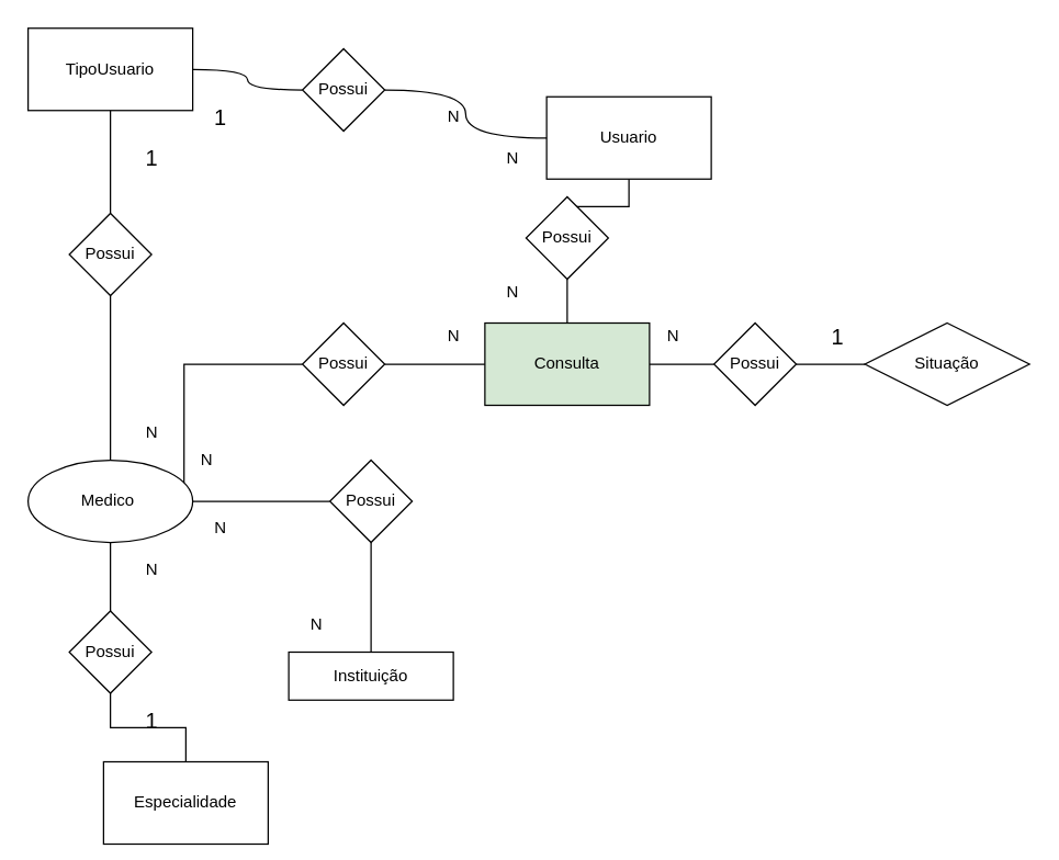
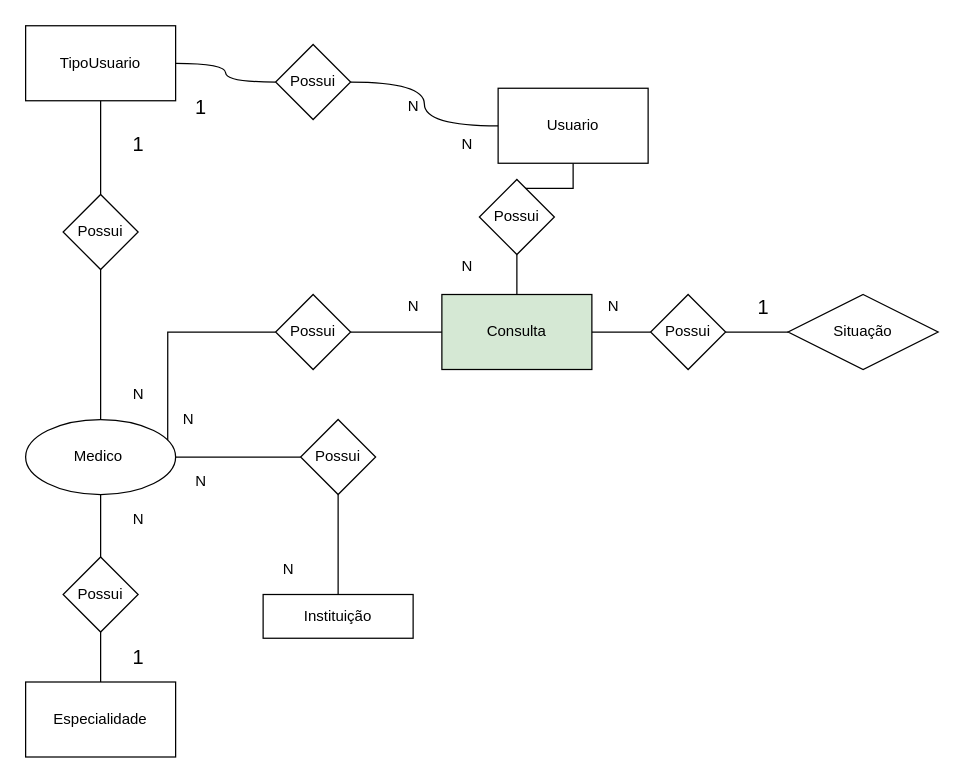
  <mxCell id="0" />
  <mxCell id="1" parent="0" />
  <mxCell id="2" style="edgeStyle=orthogonalEdgeStyle;rounded=0;orthogonalLoop=1;jettySize=auto;html=1;entryX=0.5;entryY=0;entryDx=0;entryDy=0;endArrow=none;endFill=0;" edge="1" parent="1" source="3" target="28"><mxGeometry relative="1" as="geometry" /></mxCell>
  <mxCell id="3" value="TipoUsuario" style="rounded=0;whiteSpace=wrap;html=1;" vertex="1" parent="1"><mxGeometry x="20" y="20" width="120" height="60" as="geometry" /></mxCell>
  <mxCell id="4" value="Situação" style="rhombus;whiteSpace=wrap;html=1;" vertex="1" parent="1"><mxGeometry x="630" y="235" width="120" height="60" as="geometry" /></mxCell>
  <mxCell id="5" value="Instituição" style="rounded=0;whiteSpace=wrap;html=1;" vertex="1" parent="1"><mxGeometry x="210" y="475" width="120" height="35" as="geometry" /></mxCell>
  <mxCell id="6" style="edgeStyle=orthogonalEdgeStyle;rounded=0;orthogonalLoop=1;jettySize=auto;html=1;endArrow=none;endFill=0;" edge="1" parent="1" source="7" target="26"><mxGeometry relative="1" as="geometry" /></mxCell>
  <mxCell id="7" value="Usuario" style="rounded=0;whiteSpace=wrap;html=1;" vertex="1" parent="1"><mxGeometry x="398" y="70" width="120" height="60" as="geometry" /></mxCell>
  <mxCell id="8" style="edgeStyle=orthogonalEdgeStyle;rounded=0;orthogonalLoop=1;jettySize=auto;html=1;endArrow=none;endFill=0;" edge="1" parent="1" source="9" target="24"><mxGeometry relative="1" as="geometry" /></mxCell>
- <mxCell id="9" value="Especialidade" style="rounded=0;whiteSpace=wrap;html=1;" vertex="1" parent="1"><mxGeometry x="75" y="555" width="120" height="60" as="geometry" /></mxCell>
+ <mxCell id="9" value="Especialidade" style="rounded=0;whiteSpace=wrap;html=1;" vertex="1" parent="1"><mxGeometry x="20" y="545" width="120" height="60" as="geometry" /></mxCell>
  <mxCell id="10" style="edgeStyle=orthogonalEdgeStyle;rounded=0;orthogonalLoop=1;jettySize=auto;html=1;endArrow=none;endFill=0;" edge="1" parent="1" source="12" target="24"><mxGeometry relative="1" as="geometry" /></mxCell>
  <mxCell id="11" style="edgeStyle=orthogonalEdgeStyle;rounded=0;orthogonalLoop=1;jettySize=auto;html=1;entryX=0;entryY=0.5;entryDx=0;entryDy=0;endArrow=none;endFill=0;" edge="1" parent="1" source="12" target="23"><mxGeometry relative="1" as="geometry" /></mxCell>
  <mxCell id="12" value="Medico&amp;nbsp;" style="ellipse;whiteSpace=wrap;html=1;" vertex="1" parent="1"><mxGeometry x="20" y="335" width="120" height="60" as="geometry" /></mxCell>
  <mxCell id="13" style="edgeStyle=orthogonalEdgeStyle;rounded=0;orthogonalLoop=1;jettySize=auto;html=1;entryX=0;entryY=0.5;entryDx=0;entryDy=0;endArrow=none;endFill=0;" edge="1" parent="1" source="14" target="30"><mxGeometry relative="1" as="geometry" /></mxCell>
  <mxCell id="14" value="Consulta" style="rounded=0;whiteSpace=wrap;html=1;fillColor=#d5e8d4;" vertex="1" parent="1"><mxGeometry x="353" y="235" width="120" height="60" as="geometry" /></mxCell>
  <mxCell id="15" value="&amp;nbsp;" style="text;html=1;align=center;verticalAlign=middle;resizable=0;points=[];autosize=1;" vertex="1" parent="1"><mxGeometry x="512" y="203" width="20" height="20" as="geometry" /></mxCell>
  <mxCell id="16" style="edgeStyle=orthogonalEdgeStyle;curved=1;rounded=0;orthogonalLoop=1;jettySize=auto;html=1;endArrow=none;endFill=0;" edge="1" parent="1" source="18" target="7"><mxGeometry relative="1" as="geometry" /></mxCell>
  <mxCell id="17" style="edgeStyle=orthogonalEdgeStyle;curved=1;rounded=0;orthogonalLoop=1;jettySize=auto;html=1;entryX=1;entryY=0.5;entryDx=0;entryDy=0;endArrow=none;endFill=0;" edge="1" parent="1" source="18" target="3"><mxGeometry relative="1" as="geometry" /></mxCell>
  <mxCell id="18" value="Possui" style="rhombus;whiteSpace=wrap;html=1;" vertex="1" parent="1"><mxGeometry x="220" y="35" width="60" height="60" as="geometry" /></mxCell>
  <mxCell id="19" style="edgeStyle=orthogonalEdgeStyle;rounded=0;orthogonalLoop=1;jettySize=auto;html=1;entryX=0;entryY=0.5;entryDx=0;entryDy=0;endArrow=none;endFill=0;" edge="1" parent="1" source="21" target="14"><mxGeometry relative="1" as="geometry" /></mxCell>
  <mxCell id="20" style="edgeStyle=orthogonalEdgeStyle;rounded=0;orthogonalLoop=1;jettySize=auto;html=1;entryX=1;entryY=0.25;entryDx=0;entryDy=0;endArrow=none;endFill=0;" edge="1" parent="1" source="21" target="12"><mxGeometry relative="1" as="geometry" /></mxCell>
  <mxCell id="21" value="Possui" style="rhombus;whiteSpace=wrap;html=1;" vertex="1" parent="1"><mxGeometry x="220" y="235" width="60" height="60" as="geometry" /></mxCell>
  <mxCell id="22" style="edgeStyle=orthogonalEdgeStyle;rounded=0;orthogonalLoop=1;jettySize=auto;html=1;endArrow=none;endFill=0;" edge="1" parent="1" source="23" target="5"><mxGeometry relative="1" as="geometry" /></mxCell>
  <mxCell id="23" value="Possui" style="rhombus;whiteSpace=wrap;html=1;" vertex="1" parent="1"><mxGeometry x="240" y="335" width="60" height="60" as="geometry" /></mxCell>
  <mxCell id="24" value="Possui" style="rhombus;whiteSpace=wrap;html=1;" vertex="1" parent="1"><mxGeometry x="50" y="445" width="60" height="60" as="geometry" /></mxCell>
  <mxCell id="25" style="edgeStyle=orthogonalEdgeStyle;rounded=0;orthogonalLoop=1;jettySize=auto;html=1;endArrow=none;endFill=0;" edge="1" parent="1" source="26" target="14"><mxGeometry relative="1" as="geometry" /></mxCell>
  <mxCell id="26" value="Possui" style="rhombus;whiteSpace=wrap;html=1;" vertex="1" parent="1"><mxGeometry x="383" y="143" width="60" height="60" as="geometry" /></mxCell>
  <mxCell id="27" style="edgeStyle=orthogonalEdgeStyle;rounded=0;orthogonalLoop=1;jettySize=auto;html=1;entryX=0.5;entryY=0;entryDx=0;entryDy=0;endArrow=none;endFill=0;" edge="1" parent="1" source="28" target="12"><mxGeometry relative="1" as="geometry" /></mxCell>
  <mxCell id="28" value="Possui" style="rhombus;whiteSpace=wrap;html=1;" vertex="1" parent="1"><mxGeometry x="50" y="155" width="60" height="60" as="geometry" /></mxCell>
  <mxCell id="29" style="edgeStyle=orthogonalEdgeStyle;rounded=0;orthogonalLoop=1;jettySize=auto;html=1;endArrow=none;endFill=0;" edge="1" parent="1" source="30" target="4"><mxGeometry relative="1" as="geometry" /></mxCell>
  <mxCell id="30" value="Possui" style="rhombus;whiteSpace=wrap;html=1;" vertex="1" parent="1"><mxGeometry x="520" y="235" width="60" height="60" as="geometry" /></mxCell>
  <mxCell id="31" value="&lt;font size=&quot;3&quot;&gt;1&lt;/font&gt;" style="text;html=1;align=center;verticalAlign=middle;resizable=0;points=[];autosize=1;" vertex="1" parent="1"><mxGeometry x="100" y="105" width="20" height="20" as="geometry" /></mxCell>
  <mxCell id="32" value="N" style="text;html=1;align=center;verticalAlign=middle;resizable=0;points=[];autosize=1;" vertex="1" parent="1"><mxGeometry x="320" y="75" width="20" height="20" as="geometry" /></mxCell>
  <mxCell id="33" value="&lt;font size=&quot;3&quot;&gt;1&lt;/font&gt;" style="text;html=1;align=center;verticalAlign=middle;resizable=0;points=[];autosize=1;" vertex="1" parent="1"><mxGeometry x="150" y="75" width="20" height="20" as="geometry" /></mxCell>
  <mxCell id="34" value="N" style="text;html=1;align=center;verticalAlign=middle;resizable=0;points=[];autosize=1;" vertex="1" parent="1"><mxGeometry x="100" y="305" width="20" height="20" as="geometry" /></mxCell>
  <mxCell id="35" value="N" style="text;html=1;align=center;verticalAlign=middle;resizable=0;points=[];autosize=1;" vertex="1" parent="1"><mxGeometry x="363" y="105" width="20" height="20" as="geometry" /></mxCell>
  <mxCell id="36" value="N" style="text;html=1;align=center;verticalAlign=middle;resizable=0;points=[];autosize=1;" vertex="1" parent="1"><mxGeometry x="363" y="203" width="20" height="20" as="geometry" /></mxCell>
  <mxCell id="37" value="N" style="text;html=1;align=center;verticalAlign=middle;resizable=0;points=[];autosize=1;" vertex="1" parent="1"><mxGeometry x="220" y="445" width="20" height="20" as="geometry" /></mxCell>
  <mxCell id="38" value="N" style="text;html=1;align=center;verticalAlign=middle;resizable=0;points=[];autosize=1;" vertex="1" parent="1"><mxGeometry x="100" y="405" width="20" height="20" as="geometry" /></mxCell>
  <mxCell id="39" value="N" style="text;html=1;align=center;verticalAlign=middle;resizable=0;points=[];autosize=1;" vertex="1" parent="1"><mxGeometry x="150" y="375" width="20" height="20" as="geometry" /></mxCell>
  <mxCell id="40" value="&lt;font size=&quot;3&quot;&gt;1&lt;/font&gt;" style="text;html=1;align=center;verticalAlign=middle;resizable=0;points=[];autosize=1;" vertex="1" parent="1"><mxGeometry x="100" y="515" width="20" height="20" as="geometry" /></mxCell>
  <mxCell id="41" value="&lt;font size=&quot;3&quot;&gt;1&lt;/font&gt;" style="text;html=1;align=center;verticalAlign=middle;resizable=0;points=[];autosize=1;" vertex="1" parent="1"><mxGeometry x="600" y="235" width="20" height="20" as="geometry" /></mxCell>
  <mxCell id="42" value="N" style="text;html=1;align=center;verticalAlign=middle;resizable=0;points=[];autosize=1;" vertex="1" parent="1"><mxGeometry x="480" y="235" width="20" height="20" as="geometry" /></mxCell>
  <mxCell id="43" value="N" style="text;html=1;align=center;verticalAlign=middle;resizable=0;points=[];autosize=1;" vertex="1" parent="1"><mxGeometry x="320" y="235" width="20" height="20" as="geometry" /></mxCell>
  <mxCell id="44" value="N" style="text;html=1;align=center;verticalAlign=middle;resizable=0;points=[];autosize=1;" vertex="1" parent="1"><mxGeometry x="140" y="325" width="20" height="20" as="geometry" /></mxCell>
